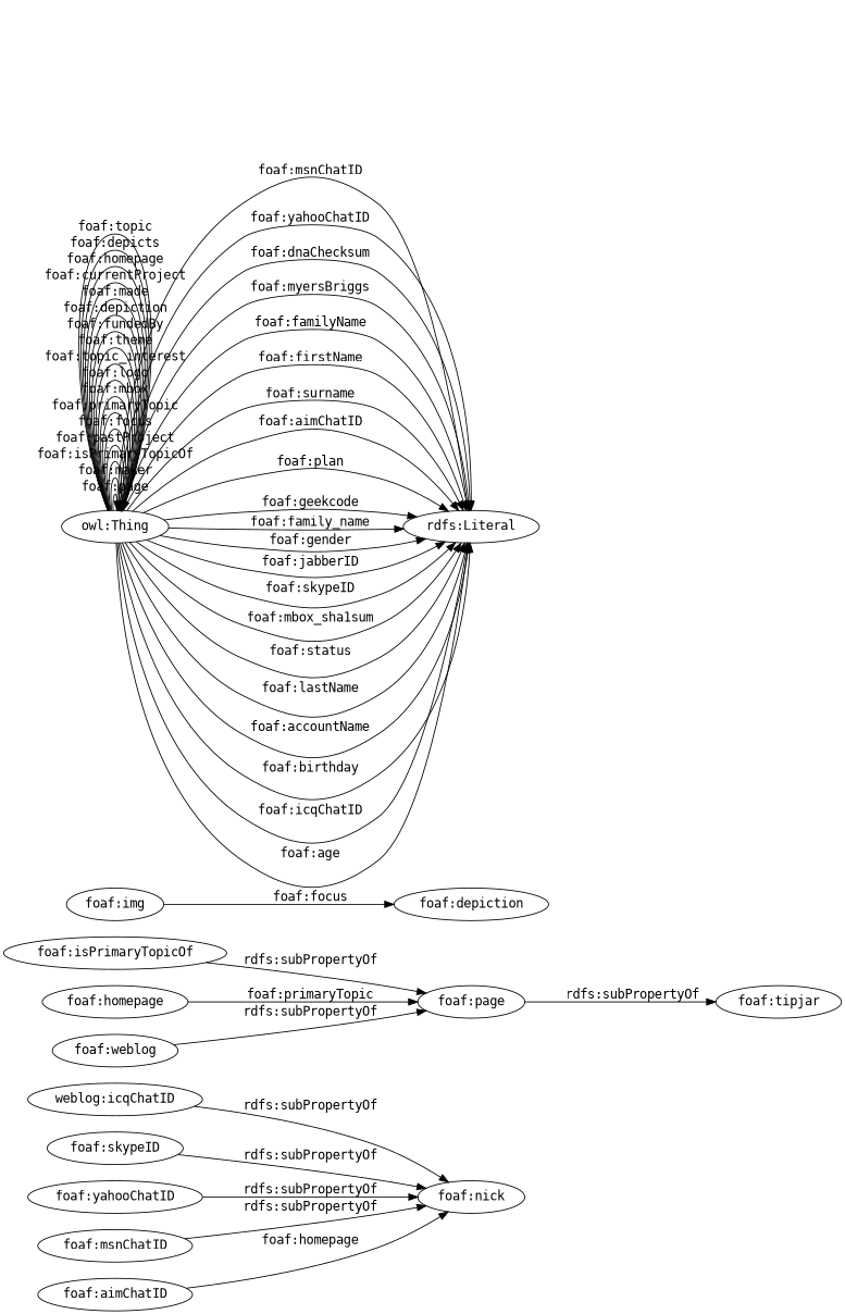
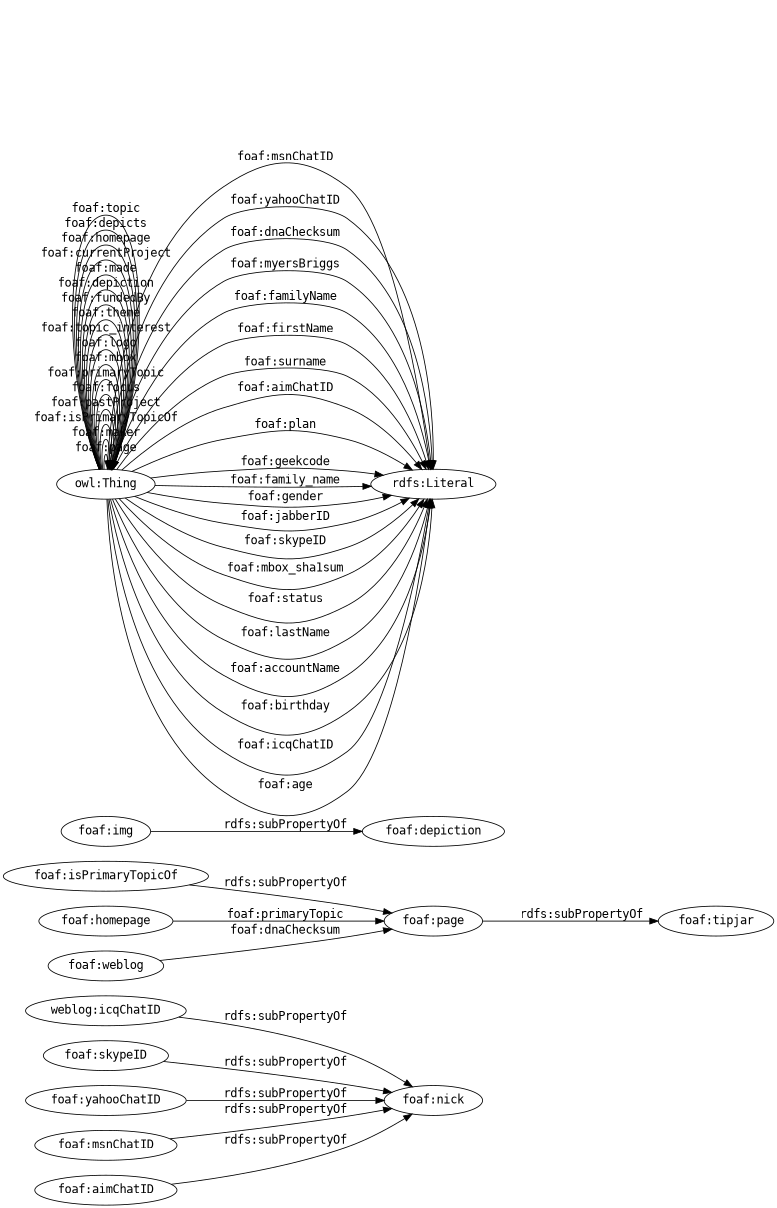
  digraph {
    fontname="DejaVu Sans Mono"
    rankdir=LR
    node [fontname="DejaVu Sans Mono"]
    edge [fontname="DejaVu Sans Mono"]
    n1 [label="weblog:icqChatID"]
    "foaf:nick"
    "foaf:isPrimaryTopicOf"
    "foaf:page"
    "foaf:tipjar"
    "foaf:skypeID"
    "foaf:yahooChatID"
    "foaf:homepage"
    "foaf:img"
    "foaf:depiction"
    "foaf:msnChatID"
    "foaf:weblog"
    "foaf:aimChatID"
    "owl:Thing"
    "rdfs:Literal"
    n1 -> "foaf:nick" [label="rdfs:subPropertyOf"]
    "foaf:isPrimaryTopicOf" -> "foaf:page" [label="rdfs:subPropertyOf"]
    "foaf:page" -> "foaf:tipjar" [label="rdfs:subPropertyOf"]
    "foaf:skypeID" -> "foaf:nick" [label="rdfs:subPropertyOf"]
    "foaf:yahooChatID" -> "foaf:nick" [label="rdfs:subPropertyOf"]
    "foaf:homepage" -> "foaf:page" [label="foaf:primaryTopic"]
-   "foaf:img" -> "foaf:depiction" [label="foaf:focus"]
+   "foaf:img" -> "foaf:depiction" [label="rdfs:subPropertyOf"]
    "foaf:msnChatID" -> "foaf:nick" [label="rdfs:subPropertyOf"]
-   "foaf:weblog" -> "foaf:page" [label="rdfs:subPropertyOf"]
-   "foaf:aimChatID" -> "foaf:nick" [label="foaf:homepage"]
+   "foaf:weblog" -> "foaf:page" [label="foaf:dnaChecksum"]
+   "foaf:aimChatID" -> "foaf:nick" [label="rdfs:subPropertyOf"]
    "owl:Thing" -> "owl:Thing" [label="foaf:page"]
    "owl:Thing" -> "owl:Thing" [label="foaf:maker"]
    "owl:Thing" -> "owl:Thing" [label="foaf:isPrimaryTopicOf"]
    "owl:Thing" -> "owl:Thing" [label="foaf:pastProject"]
    "owl:Thing" -> "owl:Thing" [label="foaf:focus"]
    "owl:Thing" -> "owl:Thing" [label="foaf:primaryTopic"]
    "owl:Thing" -> "owl:Thing" [label="foaf:mbox"]
    "owl:Thing" -> "owl:Thing" [label="foaf:logo"]
    "owl:Thing" -> "owl:Thing" [label="foaf:topic_interest"]
    "owl:Thing" -> "owl:Thing" [label="foaf:theme"]
    "owl:Thing" -> "owl:Thing" [label="foaf:fundedBy"]
    "owl:Thing" -> "owl:Thing" [label="foaf:depiction"]
    "owl:Thing" -> "owl:Thing" [label="foaf:made"]
    "owl:Thing" -> "owl:Thing" [label="foaf:currentProject"]
    "owl:Thing" -> "owl:Thing" [label="foaf:homepage"]
    "owl:Thing" -> "owl:Thing" [label="foaf:depicts"]
    "owl:Thing" -> "owl:Thing" [label="foaf:topic"]
    "owl:Thing" -> "rdfs:Literal" [label="foaf:msnChatID"]
    "owl:Thing" -> "rdfs:Literal" [label="foaf:yahooChatID"]
    "owl:Thing" -> "rdfs:Literal" [label="foaf:dnaChecksum"]
    "owl:Thing" -> "rdfs:Literal" [label="foaf:myersBriggs"]
    "owl:Thing" -> "rdfs:Literal" [label="foaf:familyName"]
    "owl:Thing" -> "rdfs:Literal" [label="foaf:firstName"]
    "owl:Thing" -> "rdfs:Literal" [label="foaf:surname"]
    "owl:Thing" -> "rdfs:Literal" [label="foaf:aimChatID"]
    "owl:Thing" -> "rdfs:Literal" [label="foaf:plan"]
    "owl:Thing" -> "rdfs:Literal" [label="foaf:geekcode"]
    "owl:Thing" -> "rdfs:Literal" [label="foaf:family_name"]
    "owl:Thing" -> "rdfs:Literal" [label="foaf:gender"]
    "owl:Thing" -> "rdfs:Literal" [label="foaf:jabberID"]
    "owl:Thing" -> "rdfs:Literal" [label="foaf:skypeID"]
    "owl:Thing" -> "rdfs:Literal" [label="foaf:mbox_sha1sum"]
    "owl:Thing" -> "rdfs:Literal" [label="foaf:status"]
    "owl:Thing" -> "rdfs:Literal" [label="foaf:lastName"]
    "owl:Thing" -> "rdfs:Literal" [label="foaf:accountName"]
    "owl:Thing" -> "rdfs:Literal" [label="foaf:birthday"]
    "owl:Thing" -> "rdfs:Literal" [label="foaf:icqChatID"]
    "owl:Thing" -> "rdfs:Literal" [label="foaf:age"]
  }
